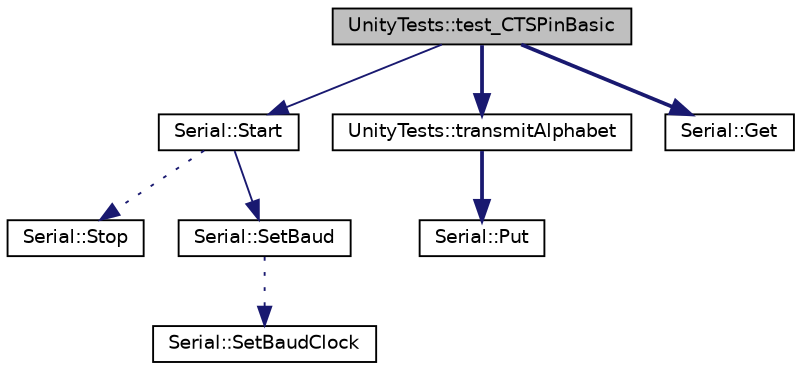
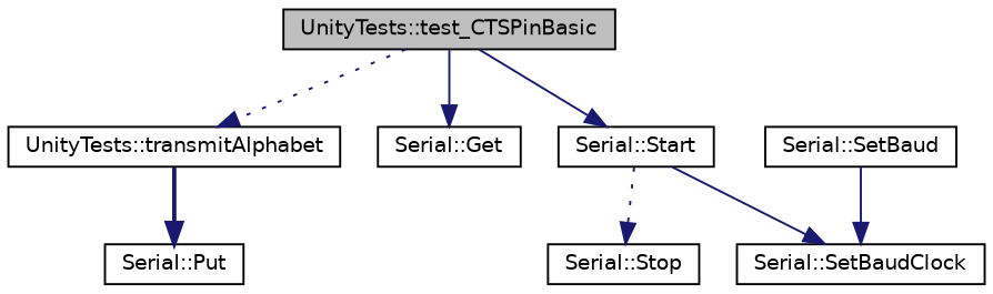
  digraph {
    rankdir=TB
    node [color=black fillcolor=white fontname=Helvetica fontsize=10 shape=record style=filled]
    edge [color=midnightblue fontname=Helvetica fontsize=10 labelfontname=Helvetica labelfontsize=10 style=solid]
    n1 [fillcolor=grey75 fontcolor=black height=0.2 label="UnityTests::test_CTSPinBasic" width=0.4]
    n2 [height=0.2 label="Serial::Start" width=0.4]
    n3 [height=0.2 label="UnityTests::transmitAlphabet" width=0.4]
    n4 [height=0.2 label="Serial::Get" width=0.4]
    n5 [height=0.2 label="Serial::Stop" width=0.4]
    n6 [height=0.2 label="Serial::SetBaud" width=0.4]
    n7 [height=0.2 label="Serial::Put" width=0.4]
    n8 [height=0.2 label="Serial::SetBaudClock" width=0.4]
    n1 -> n2
-   n1 -> n3 [style=bold]
-   n1 -> n4 [style=bold]
+   n1 -> n3 [style=dotted]
+   n1 -> n4
    n2 -> n5 [style=dotted]
-   n2 -> n6
+   n2 -> n8
    n3 -> n7 [style=bold]
-   n6 -> n8 [style=dotted]
+   n6 -> n8
  }
